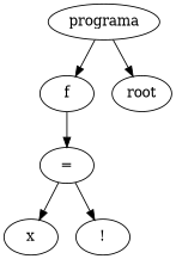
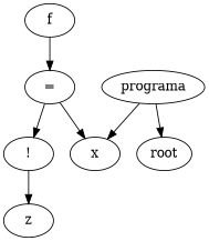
  digraph {
    n1 [label=x]
+   n2 [label=z]
    n3 [label="!"]
    n4 [label="="]
    n5 [label=f]
    n6 [label=programa]
    n7 [label=root]
+   n3 -> n2
    n4 -> n1
    n4 -> n3
    n5 -> n4
-   n6 -> n5
+   n6 -> n1
    n6 -> n7
  }
